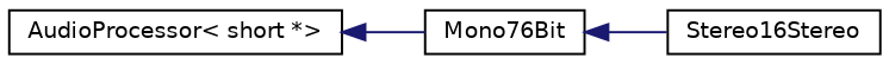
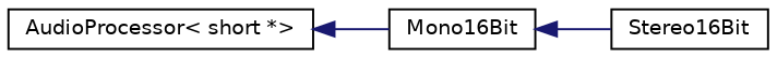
  digraph {
    rankdir=LR
    node [color=black fillcolor=white fontname=Helvetica fontsize=10 shape=record style=filled]
    edge [color=midnightblue dir=back fontname=Helvetica fontsize=10 labelfontname=Helvetica labelfontsize=10 style=solid]
    n1 [height=0.2 label="AudioProcessor\< short *\>" width=0.4]
-   n2 [height=0.2 label=Mono76Bit width=0.4]
-   n3 [height=0.2 label=Stereo16Stereo width=0.4]
+   n2 [height=0.2 label=Mono16Bit width=0.4]
+   n3 [height=0.2 label=Stereo16Bit width=0.4]
    n1 -> n2
    n2 -> n3
  }
